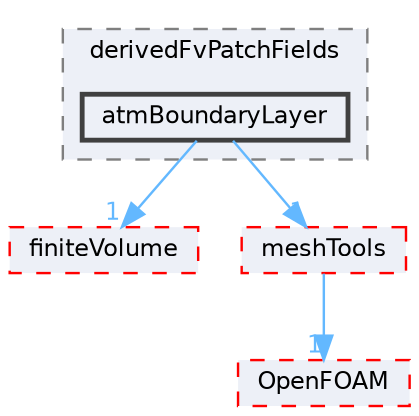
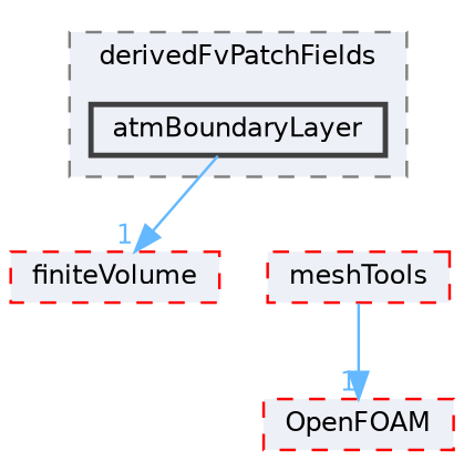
  digraph {
    compound=true
    node [color=red fillcolor="#edf0f7" fontname=Helvetica fontsize=10 shape=box style="filled,dashed"]
    edge [color=steelblue1 fontcolor=steelblue1 fontname=Helvetica fontsize=10 headlabel=1 labeldistance=1.5 labelfontname=Helvetica labelfontsize=10]
    n1 [color=grey25 height=0.2 label=atmBoundaryLayer style="filled,bold" width=0.4]
    n2 [height=0.2 label=finiteVolume width=0.4]
    n3 [height=0.2 label=meshTools width=0.4]
    n4 [height=0.2 label=OpenFOAM width=0.4]
    subgraph cluster_1 {
      bgcolor="#edf0f7"
      fontname=Helvetica
      fontsize=10
      label=derivedFvPatchFields
      pencolor=grey50
      style="filled,dashed"
      n1
    }
    n1 -> n2
-   n1 -> n3
    n3 -> n4
  }
